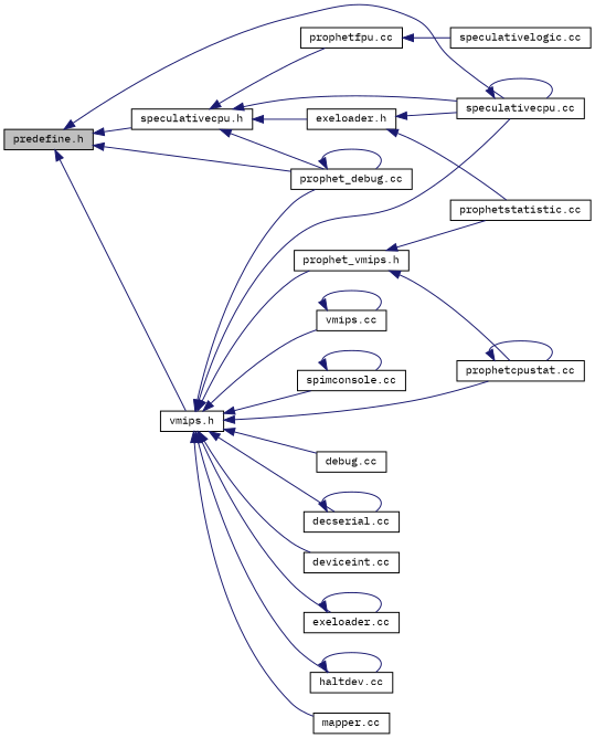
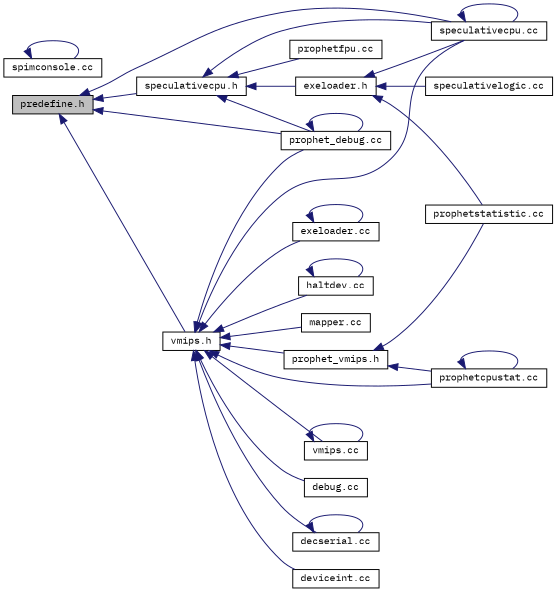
  digraph {
    fontname="IBM Plex Mono"
    rankdir=LR
    node [color=black fillcolor=white fontname="IBM Plex Mono" fontsize=10 shape=record style=filled]
    edge [color=midnightblue dir=back fontname="IBM Plex Mono" fontsize=10 labelfontname=FreeSans labelfontsize=10 style=solid]
    n1 [fillcolor=grey75 fontcolor=black height=0.2 label="predefine.h" width=0.4]
    n2 [height=0.2 label="prophet_debug.cc" width=0.4]
    n3 [height=0.2 label="speculativecpu.cc" width=0.4]
    n4 [height=0.2 label="speculativecpu.h" width=0.4]
    n5 [height=0.2 label="vmips.h" width=0.4]
    n6 [height=0.2 label="prophetfpu.cc" width=0.4]
    n7 [height=0.2 label="exeloader.h" width=0.4]
    n8 [height=0.2 label="debug.cc" width=0.4]
    n9 [height=0.2 label="decserial.cc" width=0.4]
    n10 [height=0.2 label="deviceint.cc" width=0.4]
    n11 [height=0.2 label="exeloader.cc" width=0.4]
    n12 [height=0.2 label="haltdev.cc" width=0.4]
    n13 [height=0.2 label="mapper.cc" width=0.4]
    n14 [height=0.2 label="prophet_vmips.h" width=0.4]
    n15 [height=0.2 label="prophetcpustat.cc" width=0.4]
    n16 [height=0.2 label="spimconsole.cc" width=0.4]
    n17 [height=0.2 label="vmips.cc" width=0.4]
    n18 [height=0.2 label="prophetstatistic.cc" width=0.4]
    n19 [height=0.2 label="speculativelogic.cc" width=0.4]
    n1 -> n2
    n1 -> n3
    n1 -> n4
    n1 -> n5
    n2 -> n2
    n3 -> n3
    n4 -> n2
    n4 -> n3
    n4 -> n6
    n4 -> n7
    n5 -> n2
    n5 -> n3
    n5 -> n8
    n5 -> n9
    n5 -> n10
    n5 -> n11
    n5 -> n12
    n5 -> n13
    n5 -> n14
    n5 -> n15
-   n5 -> n16
    n5 -> n17
    n7 -> n3
    n7 -> n18
-   n6 -> n19
+   n7 -> n19
    n9 -> n9
    n11 -> n11
    n12 -> n12
    n14 -> n15
    n14 -> n18
    n15 -> n15
    n16 -> n16
    n17 -> n17
  }
